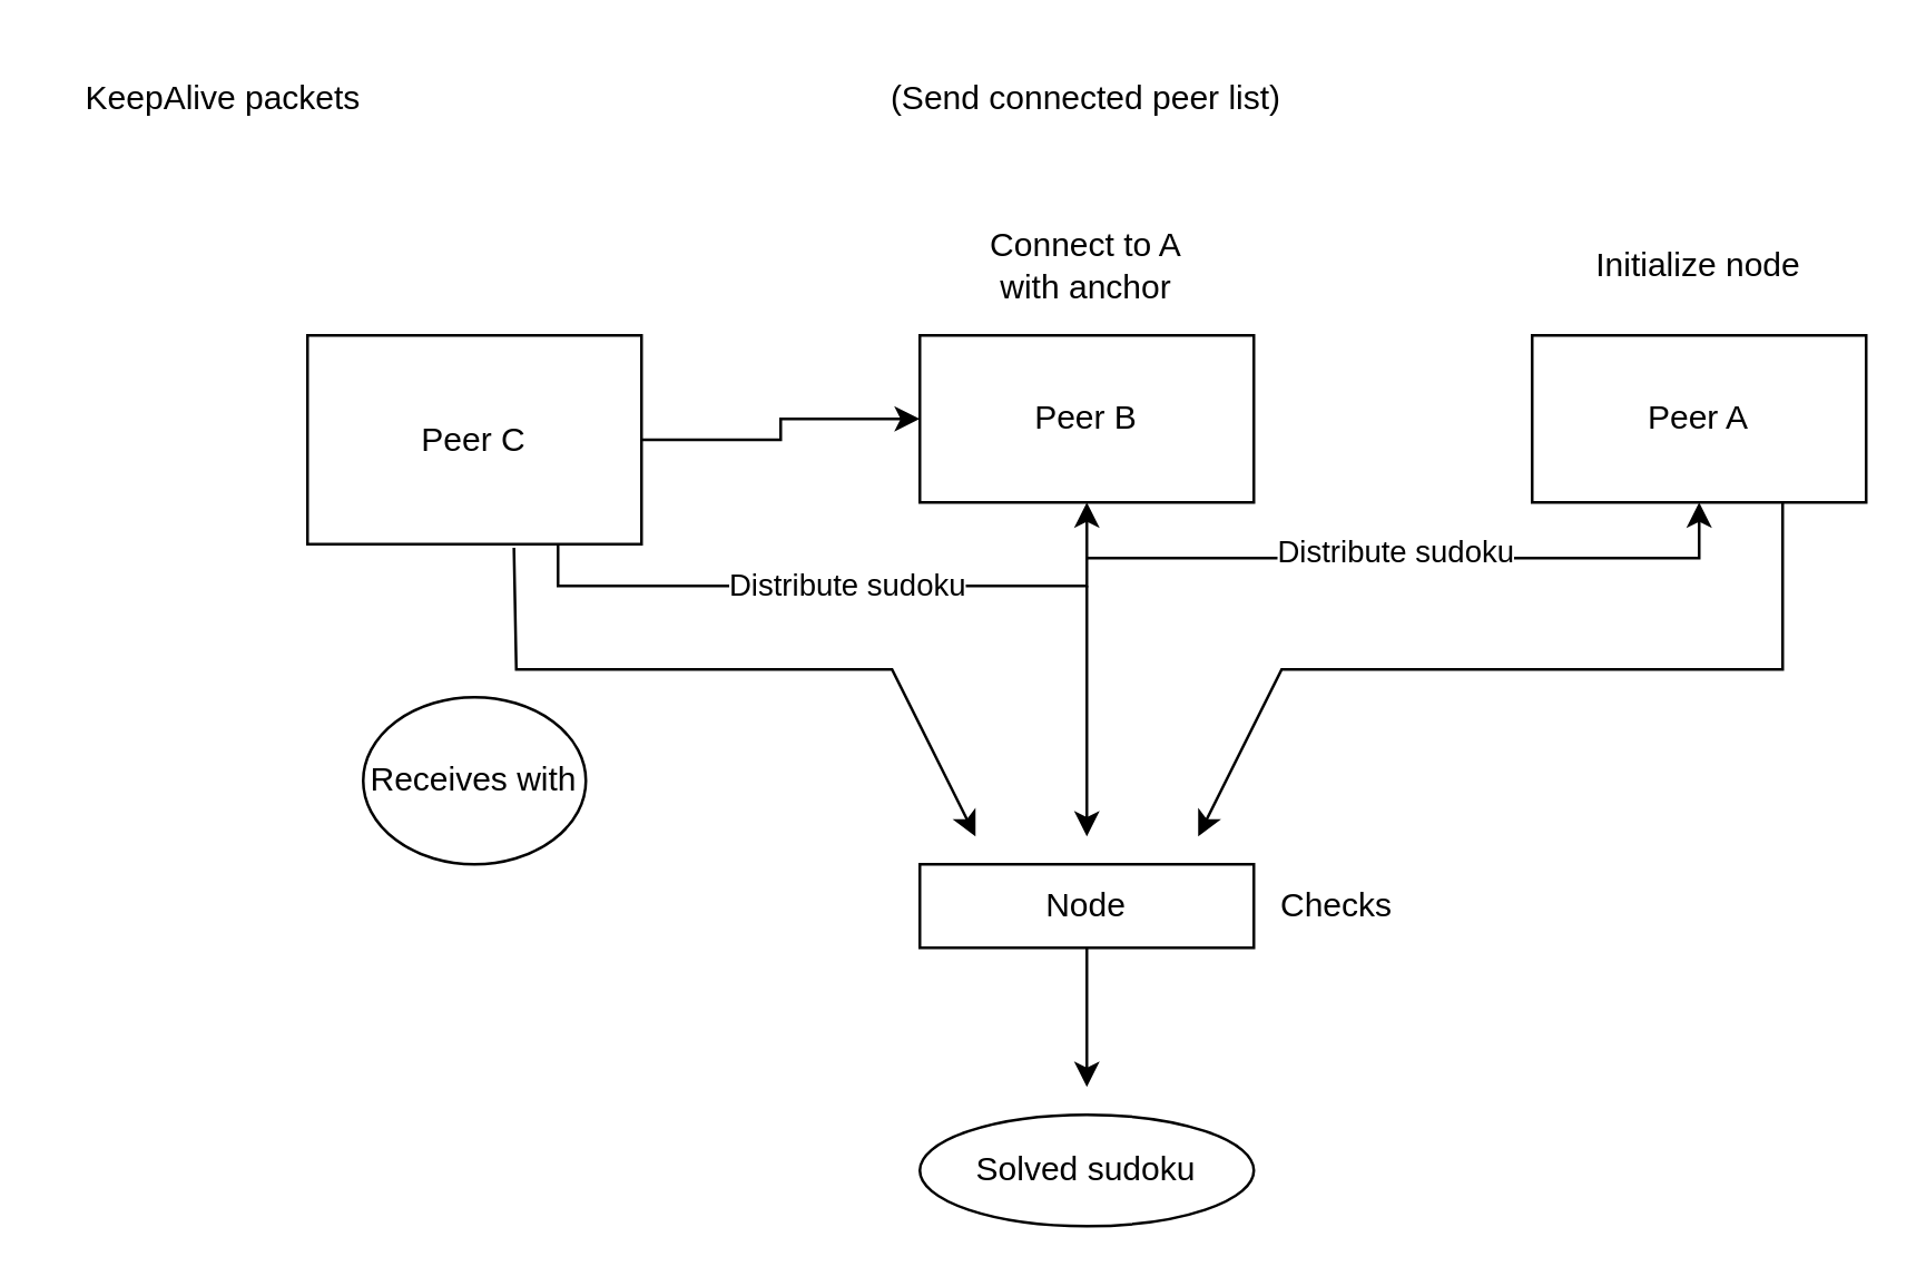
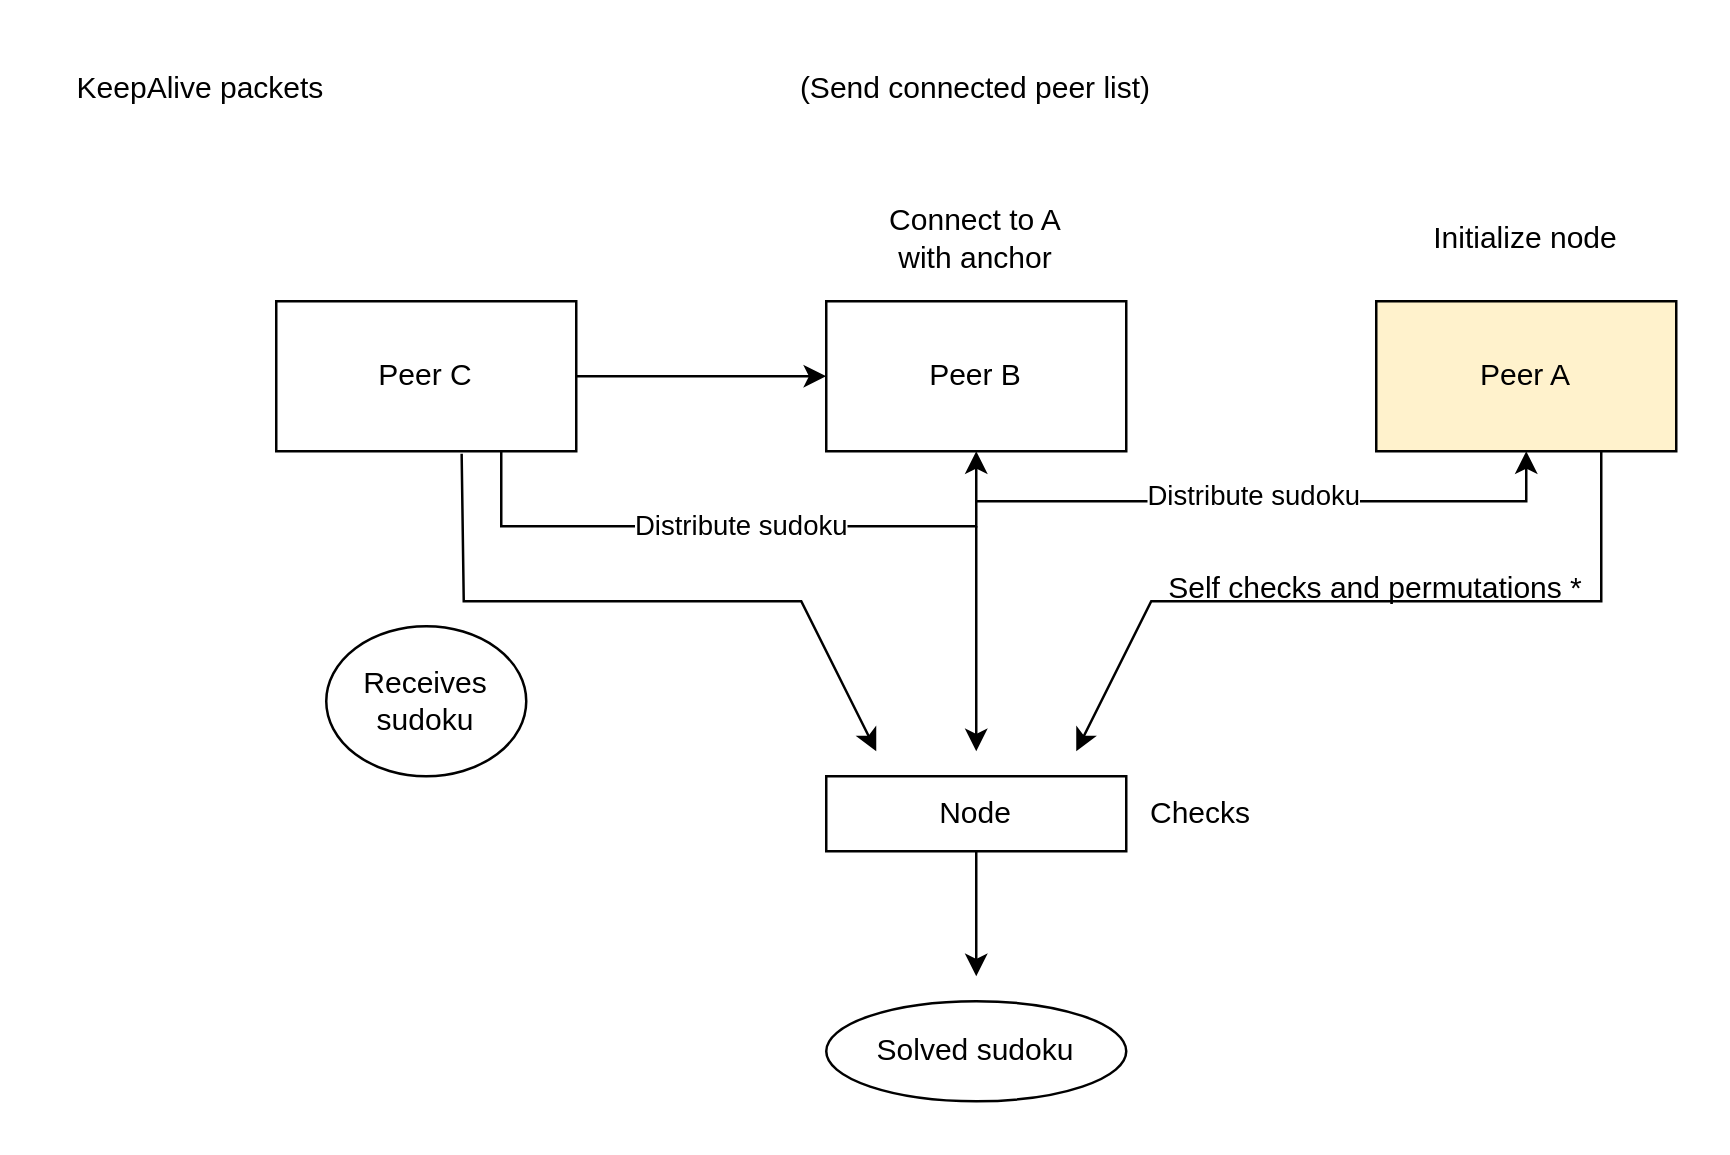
  <mxCell id="0" />
  <mxCell id="1" parent="0" />
  <mxCell id="2" style="edgeStyle=none;rounded=0;orthogonalLoop=1;jettySize=auto;html=1;exitX=0.75;exitY=1;exitDx=0;exitDy=0;" edge="1" parent="1" source="3"><mxGeometry relative="1" as="geometry"><mxPoint x="430" y="300" as="targetPoint" /><Array as="points"><mxPoint x="640" y="240" /><mxPoint x="460" y="240" /></Array></mxGeometry></mxCell>
- <mxCell id="3" value="Peer A" style="whiteSpace=wrap;html=1;" vertex="1" parent="1"><mxGeometry x="550" y="120" width="120" height="60" as="geometry" /></mxCell>
+ <mxCell id="3" value="Peer A" style="whiteSpace=wrap;html=1;fillColor=#fff2cc;" vertex="1" parent="1"><mxGeometry x="550" y="120" width="120" height="60" as="geometry" /></mxCell>
  <mxCell id="4" value="Peer B" style="whiteSpace=wrap;html=1;" vertex="1" parent="1"><mxGeometry x="330" y="120" width="120" height="60" as="geometry" /></mxCell>
  <mxCell id="5" value="Initialize node" style="text;strokeColor=none;align=center;fillColor=none;html=1;verticalAlign=middle;whiteSpace=wrap;rounded=0;" vertex="1" parent="1"><mxGeometry x="570" y="80" width="80" height="30" as="geometry" /></mxCell>
  <mxCell id="6" value="Connect to A with anchor" style="text;strokeColor=none;align=center;fillColor=none;html=1;verticalAlign=middle;whiteSpace=wrap;rounded=0;" vertex="1" parent="1"><mxGeometry x="350" y="80" width="80" height="30" as="geometry" /></mxCell>
  <mxCell id="7" style="edgeStyle=orthogonalEdgeStyle;rounded=0;orthogonalLoop=1;jettySize=auto;html=1;entryX=0;entryY=0.5;entryDx=0;entryDy=0;" edge="1" parent="1" source="10" target="4"><mxGeometry relative="1" as="geometry" /></mxCell>
  <mxCell id="8" style="rounded=0;orthogonalLoop=1;jettySize=auto;html=1;exitX=0.75;exitY=1;exitDx=0;exitDy=0;entryX=0.5;entryY=1;entryDx=0;entryDy=0;" edge="1" parent="1" source="10" target="4"><mxGeometry relative="1" as="geometry"><Array as="points"><mxPoint x="200" y="210" /><mxPoint x="390" y="210" /></Array></mxGeometry></mxCell>
  <mxCell id="9" value="Distribute sudoku" style="edgeLabel;html=1;align=center;verticalAlign=middle;resizable=0;points=[];" vertex="1" connectable="0" parent="8"><mxGeometry x="0.001" y="1" relative="1" as="geometry"><mxPoint as="offset" /></mxGeometry></mxCell>
- <mxCell id="10" value="Peer C" style="whiteSpace=wrap;html=1;" vertex="1" parent="1"><mxGeometry x="110" y="120" width="120" height="75" as="geometry" /></mxCell>
+ <mxCell id="10" value="Peer C" style="whiteSpace=wrap;html=1;" vertex="1" parent="1"><mxGeometry x="110" y="120" width="120" height="60" as="geometry" /></mxCell>
  <mxCell id="11" value="(Send connected peer list)" style="text;strokeColor=none;align=center;fillColor=none;html=1;verticalAlign=middle;whiteSpace=wrap;rounded=0;" vertex="1" parent="1"><mxGeometry x="275" y="20" width="230" height="30" as="geometry" /></mxCell>
- <mxCell id="12" value="Receives with" style="ellipse;whiteSpace=wrap;html=1;" vertex="1" parent="1"><mxGeometry x="130" y="250" width="80" height="60" as="geometry" /></mxCell>
+ <mxCell id="12" value="Receives sudoku" style="ellipse;whiteSpace=wrap;html=1;" vertex="1" parent="1"><mxGeometry x="130" y="250" width="80" height="60" as="geometry" /></mxCell>
  <mxCell id="13" value="" style="endArrow=classic;html=1;rounded=0;entryX=0.5;entryY=1;entryDx=0;entryDy=0;" edge="1" parent="1" target="3"><mxGeometry width="50" height="50" relative="1" as="geometry"><mxPoint x="390" y="200" as="sourcePoint" /><mxPoint x="480" y="210" as="targetPoint" /><Array as="points"><mxPoint x="610" y="200" /></Array></mxGeometry></mxCell>
  <mxCell id="14" value="Distribute sudoku" style="edgeLabel;html=1;align=center;verticalAlign=middle;resizable=0;points=[];" vertex="1" connectable="0" parent="13"><mxGeometry x="-0.282" y="3" relative="1" as="geometry"><mxPoint x="24" as="offset" /></mxGeometry></mxCell>
  <mxCell id="15" value="" style="endArrow=classic;html=1;rounded=0;exitX=0.618;exitY=1.017;exitDx=0;exitDy=0;exitPerimeter=0;" edge="1" parent="1" source="10"><mxGeometry width="50" height="50" relative="1" as="geometry"><mxPoint x="185" y="210" as="sourcePoint" /><mxPoint x="350" y="300" as="targetPoint" /><Array as="points"><mxPoint x="185" y="240" /><mxPoint x="260" y="240" /><mxPoint y="240" x="320" /></Array></mxGeometry></mxCell>
  <mxCell id="16" value="" style="endArrow=classic;html=1;rounded=0;" edge="1" parent="1"><mxGeometry width="50" height="50" relative="1" as="geometry"><mxPoint x="390" y="210" as="sourcePoint" /><mxPoint x="390" y="300" as="targetPoint" /></mxGeometry></mxCell>
  <mxCell id="17" value="KeepAlive packets" style="text;html=1;align=center;verticalAlign=middle;whiteSpace=wrap;rounded=0;" vertex="1" parent="1"><mxGeometry x="20" y="20" width="120" height="30" as="geometry" /></mxCell>
  <mxCell id="18" style="edgeStyle=none;rounded=0;orthogonalLoop=1;jettySize=auto;html=1;" edge="1" parent="1" source="19"><mxGeometry relative="1" as="geometry"><mxPoint x="390" y="390" as="targetPoint" /></mxGeometry></mxCell>
  <mxCell id="19" value="Node" style="rounded=0;whiteSpace=wrap;html=1;" vertex="1" parent="1"><mxGeometry x="330" y="310" width="120" height="30" as="geometry" /></mxCell>
  <mxCell id="20" value="Checks" style="text;html=1;align=center;verticalAlign=middle;whiteSpace=wrap;rounded=0;" vertex="1" parent="1"><mxGeometry x="450" y="310" width="60" height="30" as="geometry" /></mxCell>
+ <mxCell id="21" value="Self checks and permutations *" style="text;html=1;align=center;verticalAlign=middle;whiteSpace=wrap;rounded=0;" vertex="1" parent="1"><mxGeometry x="440" y="220" width="220" height="30" as="geometry" /></mxCell>
  <mxCell id="22" value="Solved sudoku" style="ellipse;whiteSpace=wrap;html=1;" vertex="1" parent="1"><mxGeometry x="330" y="400" width="120" height="40" as="geometry" /></mxCell>
